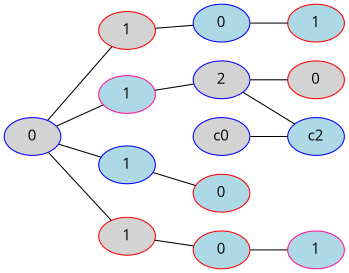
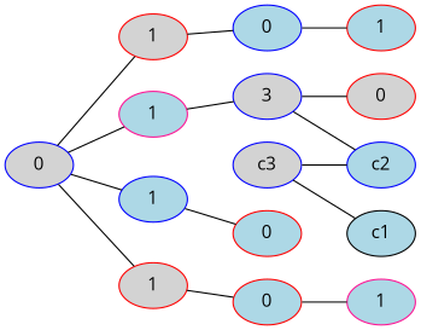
  graph {
    fontname="Open Sans"
    rankdir=LR
    node [color=blue fillcolor=lightblue fontname="Open Sans" style=filled]
    edge [fontname="Open Sans"]
    n1 [fillcolor=lightgrey label=0]
    n2 [color=deeppink label=1]
    n3 [color=red fillcolor=lightgrey label=1]
    n4 [color=red fillcolor=lightgrey label=1]
    n5 [label=1]
-   n6 [fillcolor=lightgrey label=2]
+   n6 [fillcolor=lightgrey label=3]
    n7 [label=0]
    n8 [color=red label=0]
    n9 [color=red label=0]
    n10 [color=red fillcolor=lightgrey label=0]
    c2
    n12 [color=red label=1]
    n13 [color=deeppink label=1]
-   c0 [fillcolor=lightgrey]
+   c0 [fillcolor=lightgrey label=c3]
+   c1 [color=black]
    n1 -- n2
    n1 -- n3
    n1 -- n4
    n1 -- n5
    n2 -- n6
    n3 -- n7
    n4 -- n8
    n5 -- n9
    n6 -- n10
    n6 -- c2
    n7 -- n12
    n8 -- n13
    c0 -- c2
+   c0 -- c1
  }
